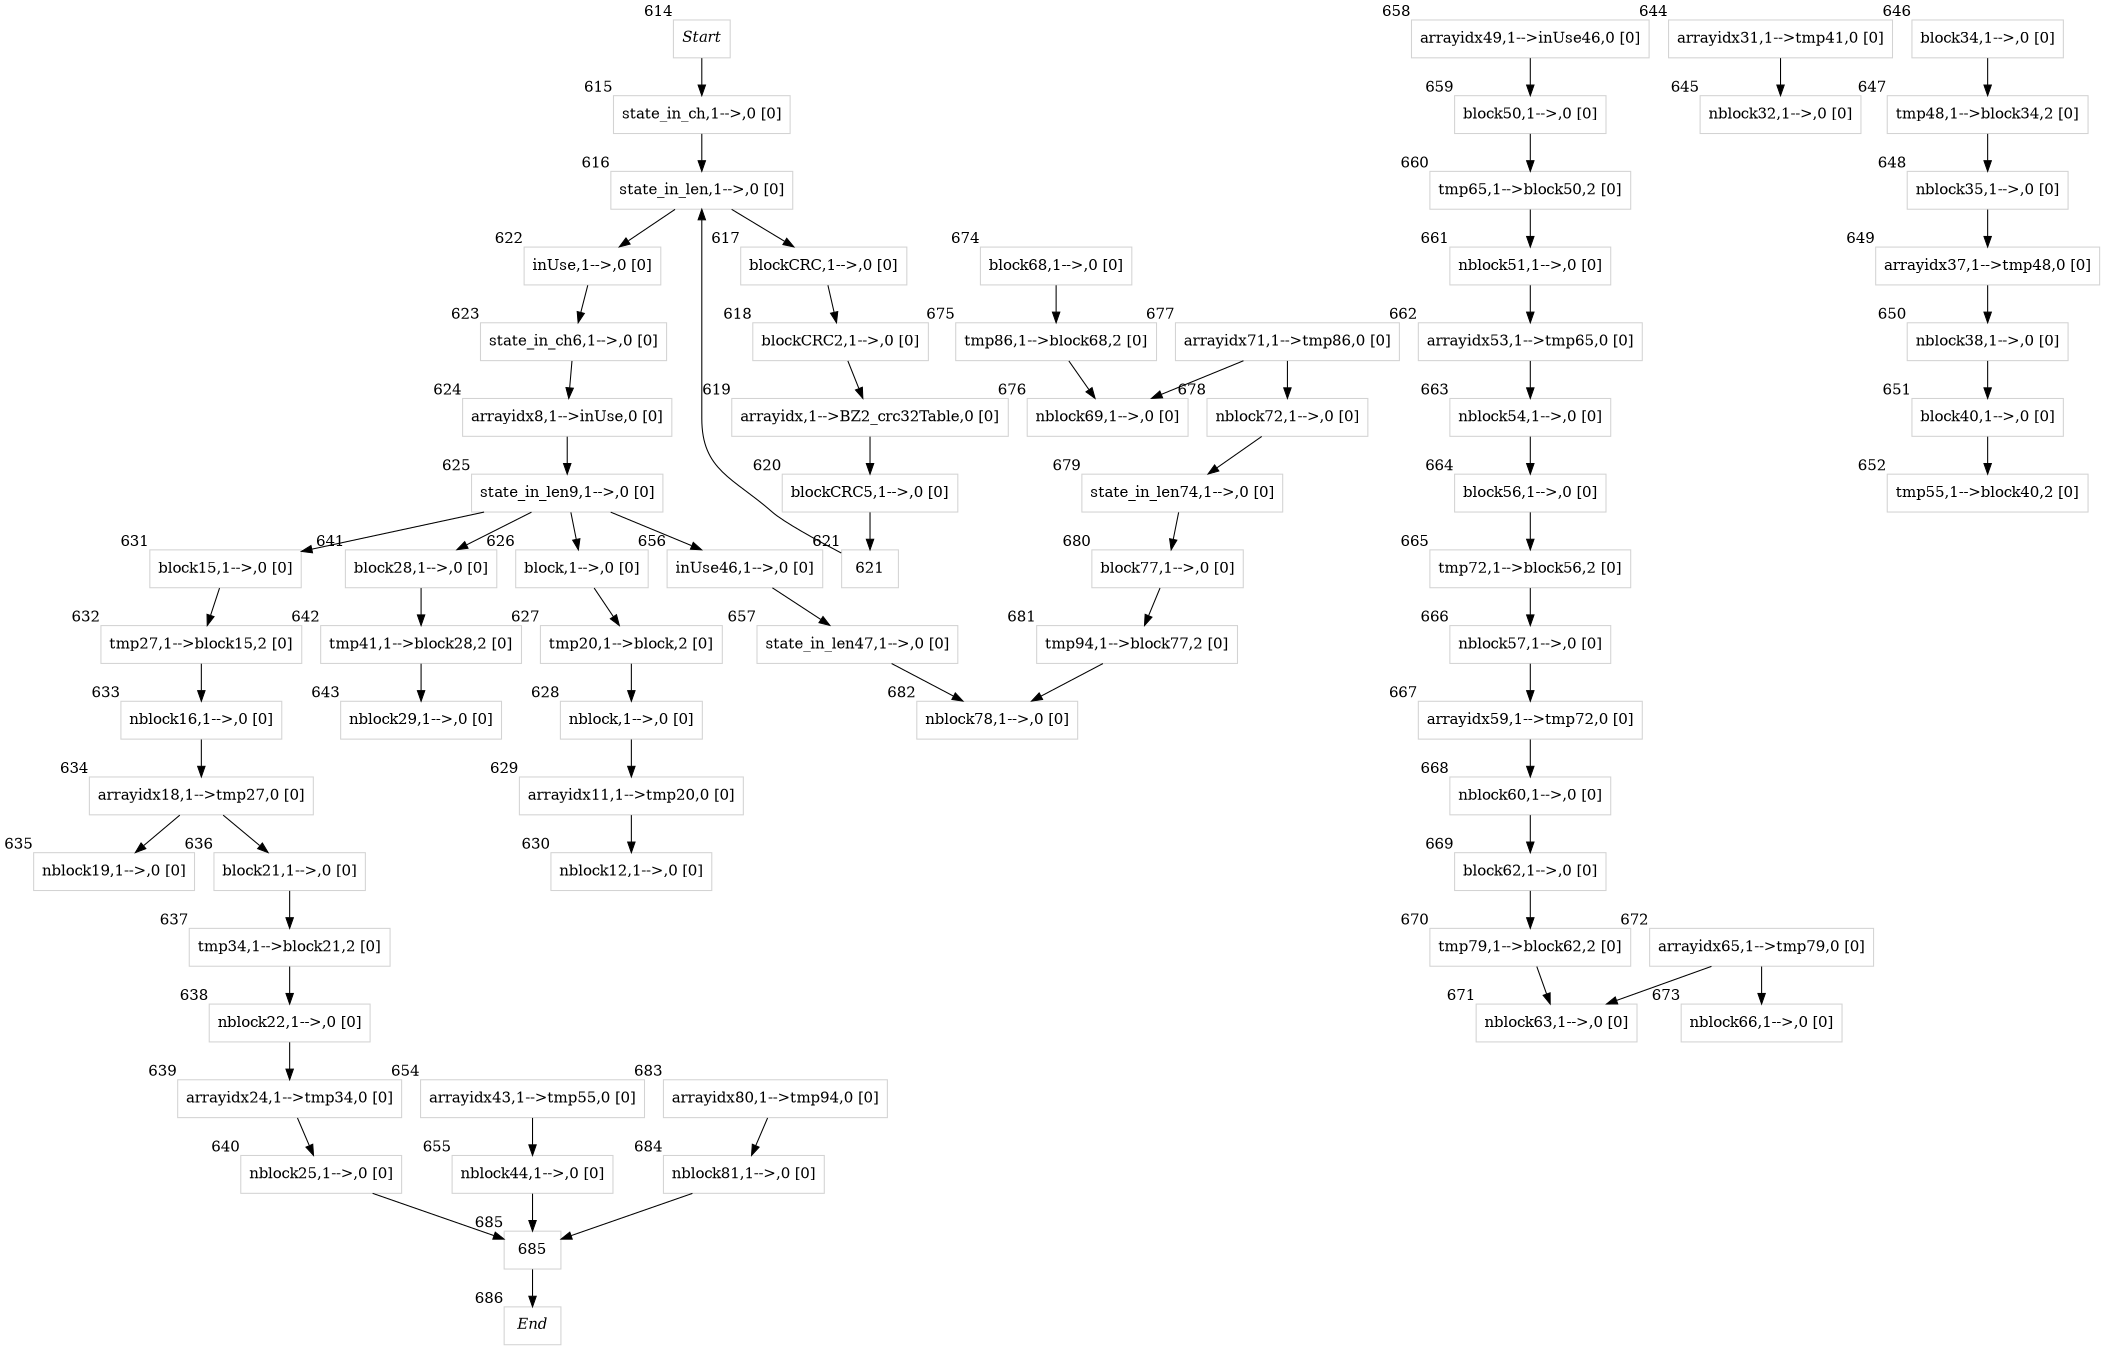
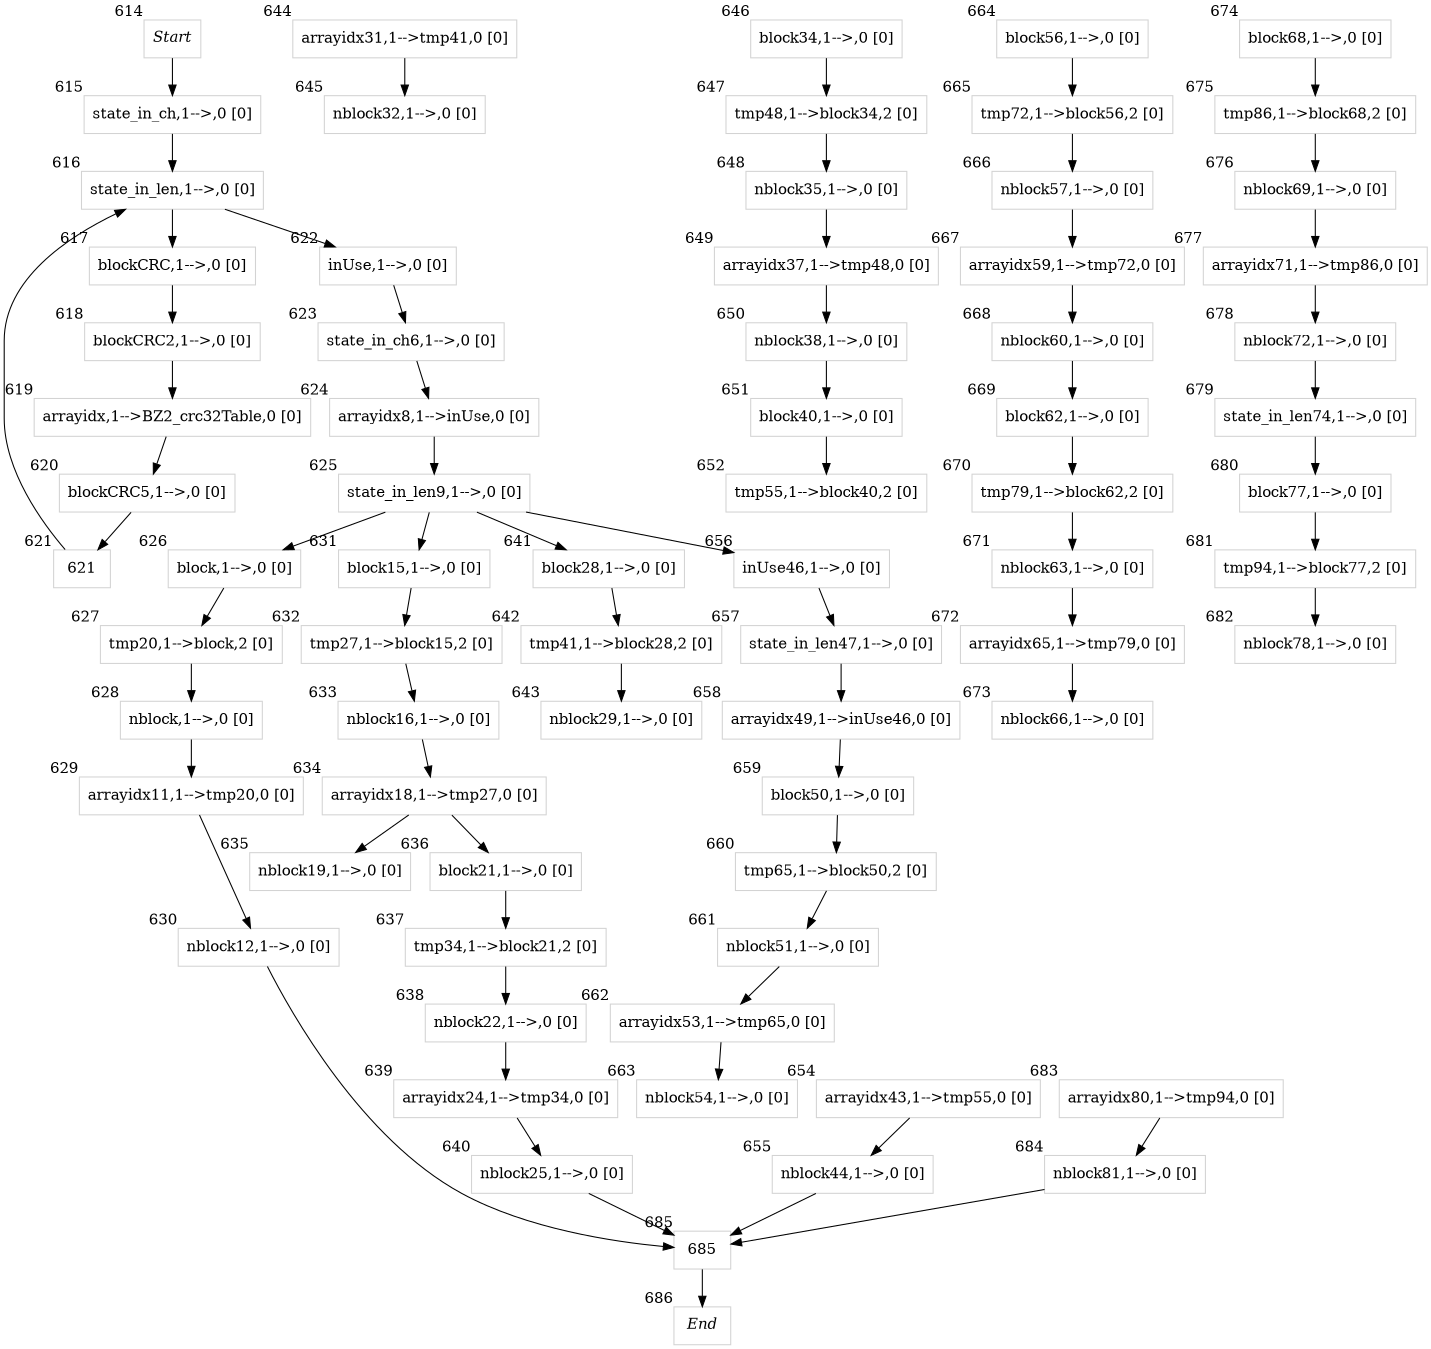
  digraph {
    node [color=lightgray fontcolor=black shape=box]
    n1 [label=<<I>Start</I>> xlabel=614]
    n2 [label="state_in_ch,1-->,0 [0]\n" xlabel=615]
    n3 [label="state_in_len,1-->,0 [0]\n" xlabel=616]
    n4 [label="blockCRC,1-->,0 [0]\n" xlabel=617]
    n5 [label="inUse,1-->,0 [0]\n" xlabel=622]
    n6 [label="blockCRC2,1-->,0 [0]\n" xlabel=618]
    n7 [label="state_in_ch6,1-->,0 [0]\n" xlabel=623]
    n8 [label="arrayidx,1-->BZ2_crc32Table,0 [0]\n" xlabel=619]
    n9 [label="arrayidx8,1-->inUse,0 [0]\n" xlabel=624]
    n10 [label="blockCRC5,1-->,0 [0]\n" xlabel=620]
    621 [xlabel=621]
    n12 [label="state_in_len9,1-->,0 [0]\n" xlabel=625]
    n13 [label="block,1-->,0 [0]\n" xlabel=626]
    n14 [label="block15,1-->,0 [0]\n" xlabel=631]
    n15 [label="block28,1-->,0 [0]\n" xlabel=641]
    n16 [label="inUse46,1-->,0 [0]\n" xlabel=656]
    n17 [label="tmp20,1-->block,2 [0]\n" xlabel=627]
    n18 [label="tmp27,1-->block15,2 [0]\n" xlabel=632]
    n19 [label="tmp41,1-->block28,2 [0]\n" xlabel=642]
    n20 [label="state_in_len47,1-->,0 [0]\n" xlabel=657]
    n21 [label="nblock,1-->,0 [0]\n" xlabel=628]
    n22 [label="nblock16,1-->,0 [0]\n" xlabel=633]
    n23 [label="nblock29,1-->,0 [0]\n" xlabel=643]
    n24 [label="arrayidx49,1-->inUse46,0 [0]\n" xlabel=658]
    n25 [label="arrayidx11,1-->tmp20,0 [0]\n" xlabel=629]
    n26 [label="nblock12,1-->,0 [0]\n" xlabel=630]
    685 [xlabel=685]
    n28 [label=<<I>End</I>> xlabel=686]
    n29 [label="arrayidx18,1-->tmp27,0 [0]\n" xlabel=634]
    n30 [label="nblock19,1-->,0 [0]\n" xlabel=635]
    n31 [label="block21,1-->,0 [0]\n" xlabel=636]
    n32 [label="tmp34,1-->block21,2 [0]\n" xlabel=637]
    n33 [label="nblock22,1-->,0 [0]\n" xlabel=638]
    n34 [label="arrayidx24,1-->tmp34,0 [0]\n" xlabel=639]
    n35 [label="nblock25,1-->,0 [0]\n" xlabel=640]
    n36 [label="arrayidx31,1-->tmp41,0 [0]\n" xlabel=644]
    n37 [label="nblock32,1-->,0 [0]\n" xlabel=645]
    n38 [label="block34,1-->,0 [0]\n" xlabel=646]
    n39 [label="tmp48,1-->block34,2 [0]\n" xlabel=647]
    n40 [label="nblock35,1-->,0 [0]\n" xlabel=648]
    n41 [label="arrayidx37,1-->tmp48,0 [0]\n" xlabel=649]
    n42 [label="nblock38,1-->,0 [0]\n" xlabel=650]
    n43 [label="block40,1-->,0 [0]\n" xlabel=651]
    n44 [label="tmp55,1-->block40,2 [0]\n" xlabel=652]
    n45 [label="arrayidx43,1-->tmp55,0 [0]\n" xlabel=654]
    n46 [label="nblock44,1-->,0 [0]\n" xlabel=655]
    n47 [label="block50,1-->,0 [0]\n" xlabel=659]
    n48 [label="tmp65,1-->block50,2 [0]\n" xlabel=660]
    n49 [label="nblock51,1-->,0 [0]\n" xlabel=661]
    n50 [label="arrayidx53,1-->tmp65,0 [0]\n" xlabel=662]
    n51 [label="nblock54,1-->,0 [0]\n" xlabel=663]
    n52 [label="block56,1-->,0 [0]\n" xlabel=664]
    n53 [label="tmp72,1-->block56,2 [0]\n" xlabel=665]
    n54 [label="nblock57,1-->,0 [0]\n" xlabel=666]
    n55 [label="arrayidx59,1-->tmp72,0 [0]\n" xlabel=667]
    n56 [label="nblock60,1-->,0 [0]\n" xlabel=668]
    n57 [label="block62,1-->,0 [0]\n" xlabel=669]
    n58 [label="tmp79,1-->block62,2 [0]\n" xlabel=670]
    n59 [label="nblock63,1-->,0 [0]\n" xlabel=671]
    n60 [label="arrayidx65,1-->tmp79,0 [0]\n" xlabel=672]
    n61 [label="nblock66,1-->,0 [0]\n" xlabel=673]
    n62 [label="block68,1-->,0 [0]\n" xlabel=674]
    n63 [label="tmp86,1-->block68,2 [0]\n" xlabel=675]
    n64 [label="nblock69,1-->,0 [0]\n" xlabel=676]
    n65 [label="arrayidx71,1-->tmp86,0 [0]\n" xlabel=677]
    n66 [label="nblock72,1-->,0 [0]\n" xlabel=678]
    n67 [label="state_in_len74,1-->,0 [0]\n" xlabel=679]
    n68 [label="block77,1-->,0 [0]\n" xlabel=680]
    n69 [label="tmp94,1-->block77,2 [0]\n" xlabel=681]
    n70 [label="nblock78,1-->,0 [0]\n" xlabel=682]
    n71 [label="arrayidx80,1-->tmp94,0 [0]\n" xlabel=683]
    n72 [label="nblock81,1-->,0 [0]\n" xlabel=684]
    n1 -> n2
    n2 -> n3
    n3 -> n4
    n3 -> n5
    n4 -> n6
    n5 -> n7
    n6 -> n8
    n7 -> n9
    n8 -> n10
    n9 -> n12
    n10 -> 621
    621 -> n3
    n12 -> n13
    n12 -> n14
    n12 -> n15
    n12 -> n16
    n13 -> n17
    n14 -> n18
    n15 -> n19
    n16 -> n20
    n17 -> n21
    n18 -> n22
    n19 -> n23
-   n20 -> n70
+   n20 -> n24
    n21 -> n25
    n22 -> n29
    n24 -> n47
    n25 -> n26
+   n26 -> 685
    685 -> n28
    n29 -> n30
    n29 -> n31
    n31 -> n32
    n32 -> n33
    n33 -> n34
    n34 -> n35
    n35 -> 685
    n36 -> n37
    n38 -> n39
    n39 -> n40
    n40 -> n41
    n41 -> n42
    n42 -> n43
    n43 -> n44
    n45 -> n46
    n46 -> 685
    n47 -> n48
    n48 -> n49
    n49 -> n50
    n50 -> n51
-   n51 -> n52
    n52 -> n53
    n53 -> n54
    n54 -> n55
    n55 -> n56
    n56 -> n57
    n57 -> n58
    n58 -> n59
-   n60 -> n59
+   n59 -> n60
    n60 -> n61
    n62 -> n63
    n63 -> n64
-   n65 -> n64
+   n64 -> n65
    n65 -> n66
    n66 -> n67
    n67 -> n68
    n68 -> n69
    n69 -> n70
    n71 -> n72
    n72 -> 685
  }
